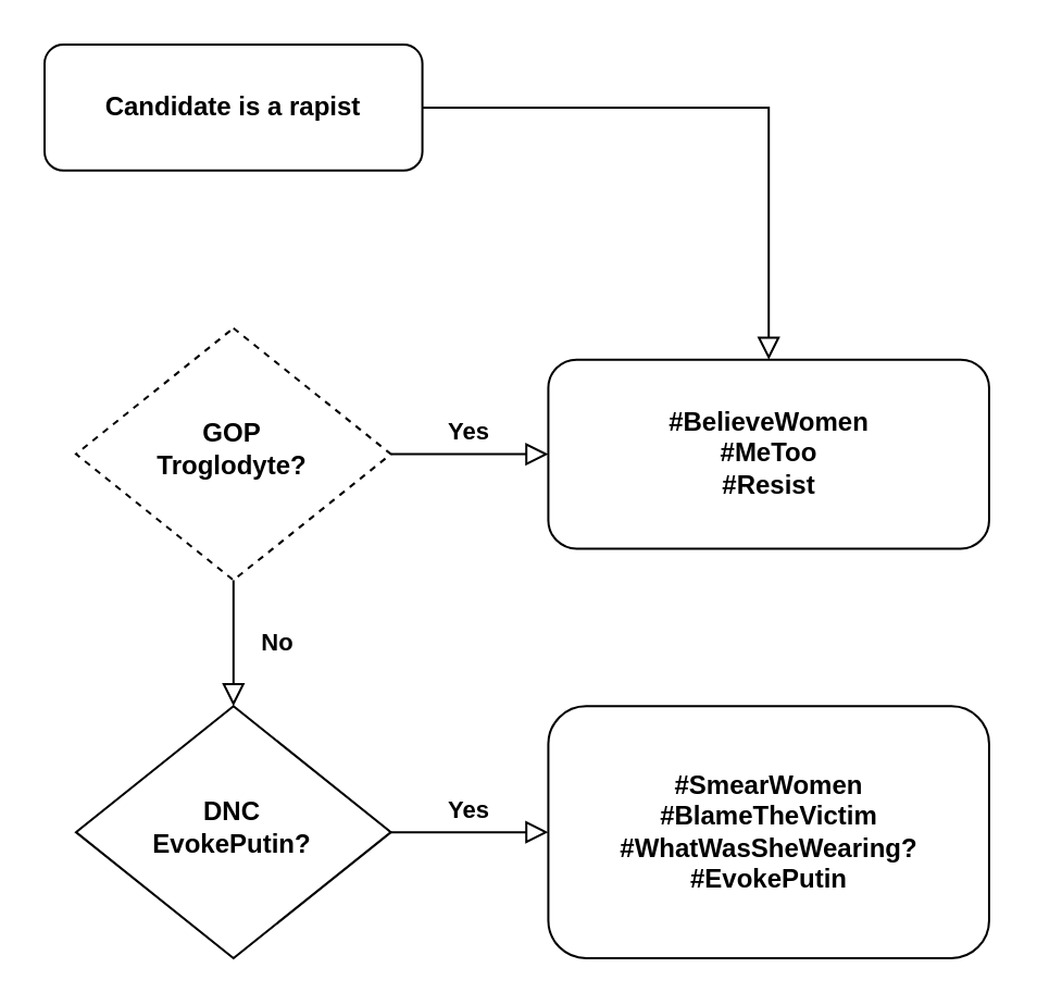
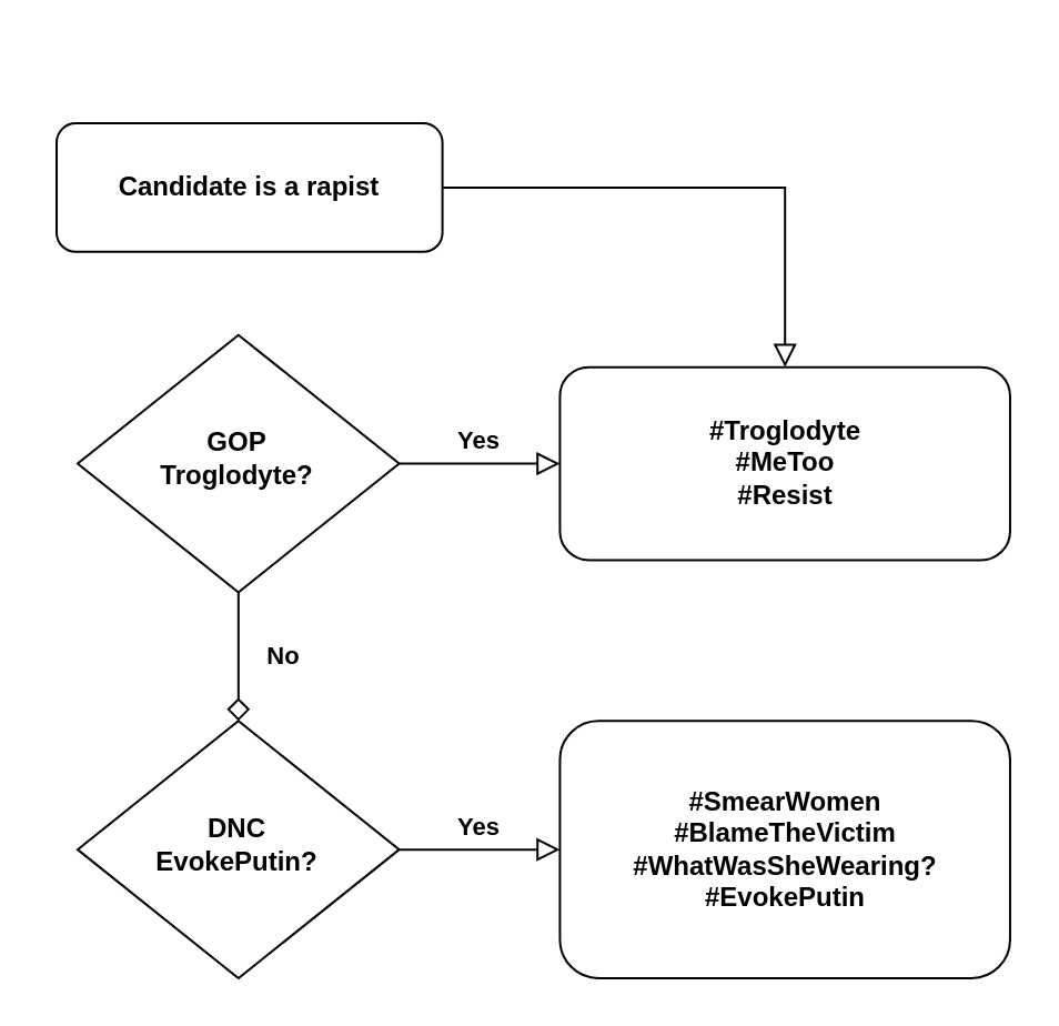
  <mxCell id="0" />
  <mxCell id="1" parent="0" />
  <mxCell id="2" value="" style="group;fontStyle=1" parent="1" vertex="1" connectable="0"><mxGeometry x="20" y="20" width="434.48" height="420" as="geometry" /></mxCell>
- <mxCell id="3" value="Candidate is a rapist" style="rounded=1;whiteSpace=wrap;html=1;fontSize=12;glass=0;strokeWidth=1;shadow=0;fontStyle=1" parent="2" vertex="1"><mxGeometry width="173.792" height="57.931" as="geometry" /></mxCell>
- <mxCell id="4" value="GOP&lt;br&gt;Troglodyte?" style="rhombus;whiteSpace=wrap;html=1;shadow=0;fontFamily=Helvetica;fontSize=12;align=center;strokeWidth=1;spacing=6;spacingTop=-4;fontStyle=1;dashed=1;" parent="2" vertex="1"><mxGeometry x="14.483" y="130.345" width="144.827" height="115.862" as="geometry" /></mxCell>
+ <mxCell id="3" value="Candidate is a rapist" style="rounded=1;whiteSpace=wrap;html=1;fontSize=12;glass=0;strokeWidth=1;shadow=0;fontStyle=1" parent="2" vertex="1"><mxGeometry x="5" y="35" width="173.792" height="57.931" as="geometry" /></mxCell>
+ <mxCell id="4" value="GOP&lt;br&gt;Troglodyte?" style="rhombus;whiteSpace=wrap;html=1;shadow=0;fontFamily=Helvetica;fontSize=12;align=center;strokeWidth=1;spacing=6;spacingTop=-4;fontStyle=1" parent="2" vertex="1"><mxGeometry x="14.483" y="130.345" width="144.827" height="115.862" as="geometry" /></mxCell>
  <mxCell id="5" value="" style="rounded=0;html=1;jettySize=auto;orthogonalLoop=1;fontSize=11;endArrow=block;endFill=0;endSize=8;strokeWidth=1;shadow=0;labelBackgroundColor=none;edgeStyle=orthogonalEdgeStyle;fontStyle=1;" parent="2" source="3" target="6" edge="1"><mxGeometry relative="1" as="geometry" /></mxCell>
- <mxCell id="6" value="#BelieveWomen&lt;br&gt;#MeToo&lt;br&gt;#Resist" style="rounded=1;whiteSpace=wrap;html=1;fontSize=12;glass=0;strokeWidth=1;shadow=0;fontStyle=1" parent="2" vertex="1"><mxGeometry x="231.723" y="144.828" width="202.757" height="86.897" as="geometry" /></mxCell>
+ <mxCell id="6" value="#Troglodyte&lt;br&gt;#MeToo&lt;br&gt;#Resist" style="rounded=1;whiteSpace=wrap;html=1;fontSize=12;glass=0;strokeWidth=1;shadow=0;fontStyle=1" parent="2" vertex="1"><mxGeometry x="231.723" y="144.828" width="202.757" height="86.897" as="geometry" /></mxCell>
  <mxCell id="7" value="Yes" style="edgeStyle=orthogonalEdgeStyle;rounded=0;html=1;jettySize=auto;orthogonalLoop=1;fontSize=11;endArrow=block;endFill=0;endSize=8;strokeWidth=1;shadow=0;labelBackgroundColor=none;fontStyle=1" parent="2" source="4" target="6" edge="1"><mxGeometry y="10" relative="1" as="geometry"><mxPoint as="offset" /></mxGeometry></mxCell>
  <mxCell id="8" value="DNC&lt;br&gt;EvokePutin?" style="rhombus;whiteSpace=wrap;html=1;shadow=0;fontFamily=Helvetica;fontSize=12;align=center;strokeWidth=1;spacing=6;spacingTop=-4;fontStyle=1" parent="2" vertex="1"><mxGeometry x="14.483" y="304.138" width="144.827" height="115.862" as="geometry" /></mxCell>
- <mxCell id="9" value="No" style="rounded=0;html=1;jettySize=auto;orthogonalLoop=1;fontSize=11;endArrow=block;endFill=0;endSize=8;strokeWidth=1;shadow=0;labelBackgroundColor=none;edgeStyle=orthogonalEdgeStyle;fontStyle=1" parent="2" source="4" target="8" edge="1"><mxGeometry y="20" relative="1" as="geometry"><mxPoint as="offset" /></mxGeometry></mxCell>
+ <mxCell id="9" value="No" style="rounded=0;html=1;jettySize=auto;orthogonalLoop=1;fontSize=11;endArrow=diamond;endFill=0;endSize=8;strokeWidth=1;shadow=0;labelBackgroundColor=none;edgeStyle=orthogonalEdgeStyle;fontStyle=1;" parent="2" source="4" target="8" edge="1"><mxGeometry y="20" relative="1" as="geometry"><mxPoint as="offset" /></mxGeometry></mxCell>
  <mxCell id="10" value="#SmearWomen&lt;br&gt;#BlameTheVictim&lt;br&gt;#WhatWasSheWearing?&lt;br&gt;#EvokePutin" style="rounded=1;whiteSpace=wrap;html=1;fontSize=12;glass=0;strokeWidth=1;shadow=0;fontStyle=1" parent="2" vertex="1"><mxGeometry x="231.723" y="304.138" width="202.757" height="115.862" as="geometry" /></mxCell>
  <mxCell id="11" value="Yes" style="edgeStyle=orthogonalEdgeStyle;rounded=0;html=1;jettySize=auto;orthogonalLoop=1;fontSize=11;endArrow=block;endFill=0;endSize=8;strokeWidth=1;shadow=0;labelBackgroundColor=none;fontStyle=1" parent="2" source="8" target="10" edge="1"><mxGeometry y="10" relative="1" as="geometry"><mxPoint as="offset" /></mxGeometry></mxCell>
